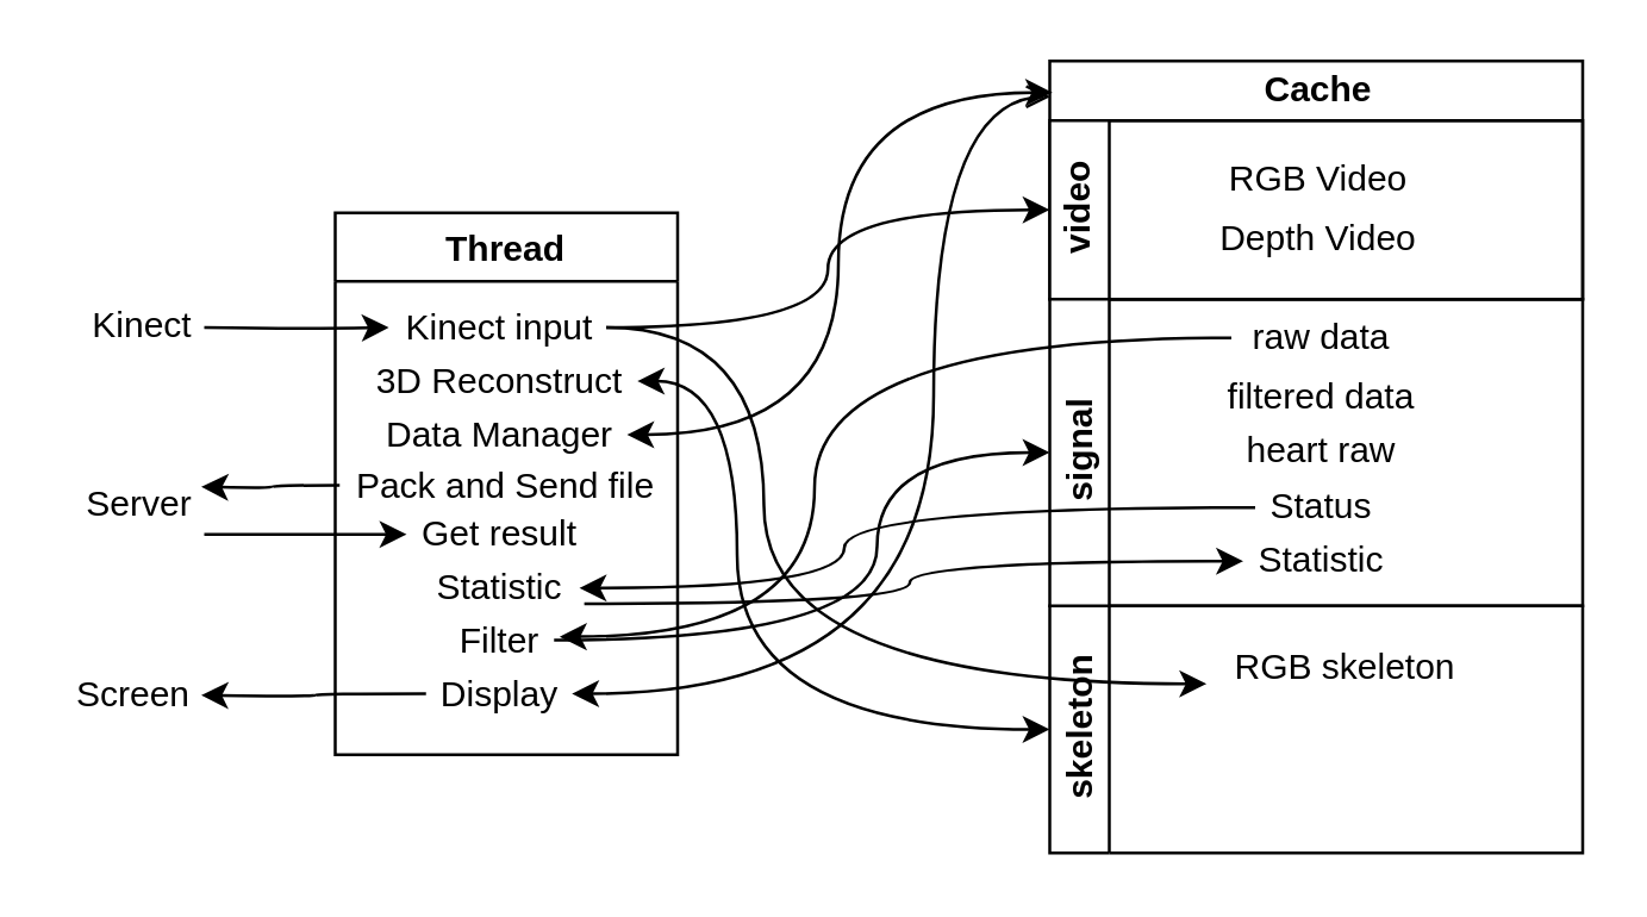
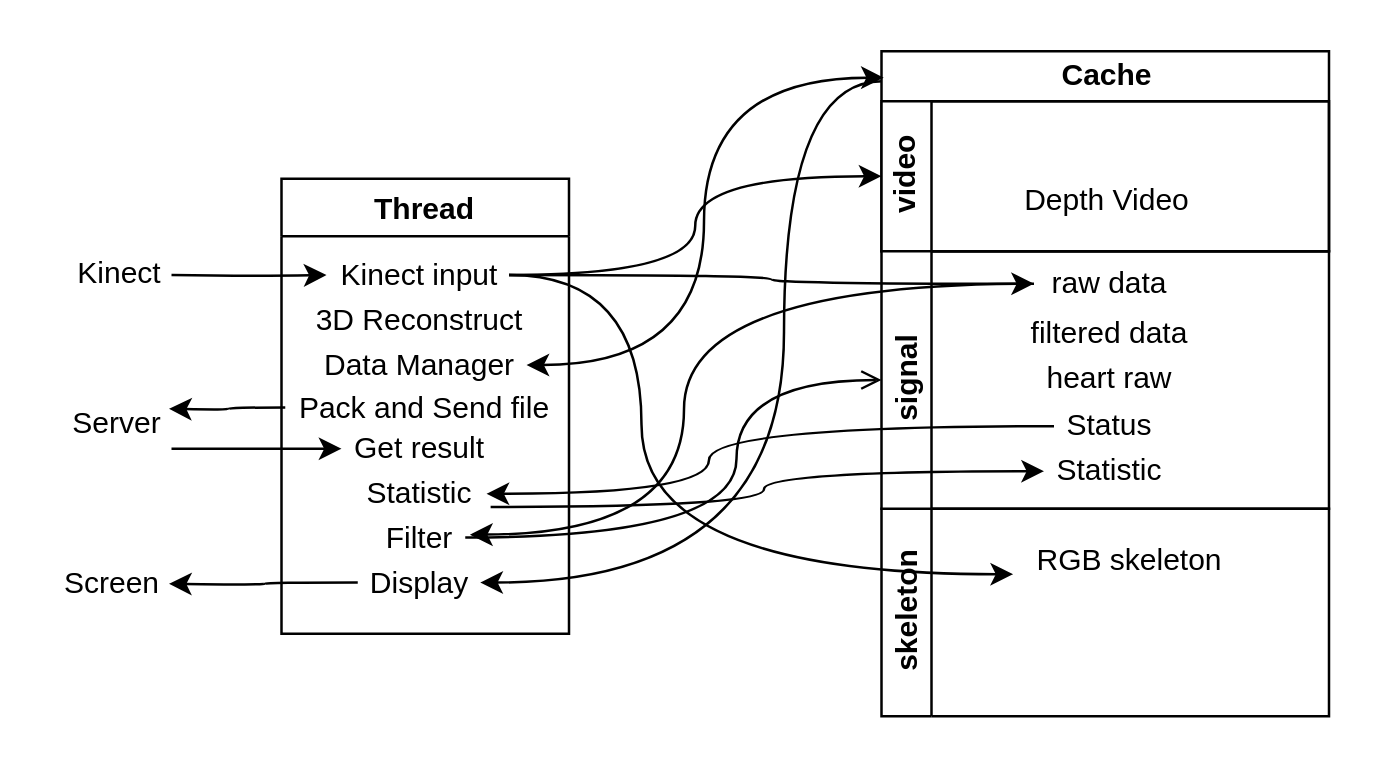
  <mxCell id="0" />
  <mxCell id="1" parent="0" />
  <mxCell id="2" value="Thread" style="swimlane;" vertex="1" parent="1"><mxGeometry x="112" y="71" width="115" height="182" as="geometry"><mxRectangle x="320" y="430" width="70" height="23" as="alternateBounds" /></mxGeometry></mxCell>
  <mxCell id="3" value="Kinect input" style="text;html=1;align=center;verticalAlign=middle;resizable=0;points=[];autosize=1;" vertex="1" parent="2"><mxGeometry x="18" y="29.5" width="73" height="18" as="geometry" /></mxCell>
  <mxCell id="4" value="3D Reconstruct" style="text;html=1;align=center;verticalAlign=middle;resizable=0;points=[];autosize=1;" vertex="1" parent="2"><mxGeometry x="8.5" y="47.5" width="93" height="18" as="geometry" /></mxCell>
  <mxCell id="5" value="Data Manager" style="text;html=1;align=center;verticalAlign=middle;resizable=0;points=[];autosize=1;" vertex="1" parent="2"><mxGeometry x="12" y="65.5" width="86" height="18" as="geometry" /></mxCell>
  <mxCell id="6" value="Pack and Send file" style="text;html=1;align=center;verticalAlign=middle;resizable=0;points=[];autosize=1;" vertex="1" parent="2"><mxGeometry x="1.5" y="82.5" width="110" height="18" as="geometry" /></mxCell>
  <mxCell id="7" value="Get result" style="text;html=1;align=center;verticalAlign=middle;resizable=0;points=[];autosize=1;" vertex="1" parent="2"><mxGeometry x="24" y="99" width="62" height="18" as="geometry" /></mxCell>
  <mxCell id="8" value="Statistic" style="text;html=1;align=center;verticalAlign=middle;resizable=0;points=[];autosize=1;" vertex="1" parent="2"><mxGeometry x="29" y="116.5" width="52" height="18" as="geometry" /></mxCell>
  <mxCell id="9" value="Filter" style="text;html=1;align=center;verticalAlign=middle;resizable=0;points=[];autosize=1;" vertex="1" parent="2"><mxGeometry x="36.5" y="134.5" width="37" height="18" as="geometry" /></mxCell>
  <mxCell id="10" value="Display" style="text;html=1;align=center;verticalAlign=middle;resizable=0;points=[];autosize=1;" vertex="1" parent="2"><mxGeometry x="30.5" y="152.5" width="49" height="18" as="geometry" /></mxCell>
  <mxCell id="11" value="Cache" style="swimlane;html=1;childLayout=stackLayout;resizeParent=1;resizeParentMax=0;horizontal=1;startSize=20;horizontalStack=0;" vertex="1" parent="1"><mxGeometry x="352" y="20" width="179" height="80" as="geometry" /></mxCell>
  <mxCell id="12" value="video" style="swimlane;html=1;startSize=20;horizontal=0;" vertex="1" parent="11"><mxGeometry y="20" width="179" height="60" as="geometry"><mxRectangle y="20" width="480" height="40" as="alternateBounds" /></mxGeometry></mxCell>
- <mxCell id="13" value="RGB Video" style="text;html=1;align=center;verticalAlign=middle;resizable=0;points=[];autosize=1;" vertex="1" parent="12"><mxGeometry x="50" y="10" width="80" height="20" as="geometry" /></mxCell>
  <mxCell id="14" value="Depth Video" style="text;html=1;align=center;verticalAlign=middle;resizable=0;points=[];autosize=1;" vertex="1" parent="12"><mxGeometry x="50" y="30" width="80" height="20" as="geometry" /></mxCell>
  <mxCell id="15" value="skeleton" style="swimlane;html=1;startSize=20;horizontal=0;" vertex="1" parent="1"><mxGeometry x="352" y="203" width="179" height="83" as="geometry" /></mxCell>
  <mxCell id="16" value="RGB skeleton" style="text;html=1;align=center;verticalAlign=middle;resizable=0;points=[];autosize=1;" vertex="1" parent="15"><mxGeometry x="54" y="11" width="90" height="20" as="geometry" /></mxCell>
  <mxCell id="17" value="signal" style="swimlane;html=1;startSize=20;horizontal=0;" vertex="1" parent="1"><mxGeometry x="352" y="100" width="179" height="103" as="geometry" /></mxCell>
  <mxCell id="18" value="raw data" style="text;html=1;align=center;verticalAlign=middle;resizable=0;points=[];autosize=1;" vertex="1" parent="17"><mxGeometry x="61" y="3" width="60" height="20" as="geometry" /></mxCell>
  <mxCell id="19" value="filtered data" style="text;html=1;align=center;verticalAlign=middle;resizable=0;points=[];autosize=1;" vertex="1" parent="17"><mxGeometry x="51" y="23" width="80" height="20" as="geometry" /></mxCell>
  <mxCell id="20" value="heart raw&lt;br&gt;" style="text;html=1;align=center;verticalAlign=middle;resizable=0;points=[];autosize=1;" vertex="1" parent="17"><mxGeometry x="56" y="41" width="70" height="20" as="geometry" /></mxCell>
  <mxCell id="21" value="Status" style="text;html=1;align=center;verticalAlign=middle;resizable=0;points=[];autosize=1;" vertex="1" parent="17"><mxGeometry x="69" y="61" width="44" height="18" as="geometry" /></mxCell>
  <mxCell id="22" value="Statistic" style="text;html=1;align=center;verticalAlign=middle;resizable=0;points=[];autosize=1;" vertex="1" parent="17"><mxGeometry x="65" y="79" width="52" height="18" as="geometry" /></mxCell>
  <mxCell id="23" style="edgeStyle=orthogonalEdgeStyle;rounded=0;orthogonalLoop=1;jettySize=auto;html=1;curved=1;" edge="1" parent="1" target="3"><mxGeometry relative="1" as="geometry"><mxPoint x="68" y="109.5" as="sourcePoint" /></mxGeometry></mxCell>
  <mxCell id="24" style="edgeStyle=orthogonalEdgeStyle;curved=1;rounded=0;orthogonalLoop=1;jettySize=auto;html=1;entryX=0;entryY=0.5;entryDx=0;entryDy=0;" edge="1" parent="1" source="3" target="12"><mxGeometry relative="1" as="geometry" /></mxCell>
  <mxCell id="25" style="edgeStyle=orthogonalEdgeStyle;curved=1;rounded=0;orthogonalLoop=1;jettySize=auto;html=1;entryX=-0.015;entryY=0.76;entryDx=0;entryDy=0;entryPerimeter=0;" edge="1" parent="1" source="3" target="16"><mxGeometry relative="1" as="geometry"><Array as="points"><mxPoint x="256" y="109" /><mxPoint x="256" y="229" /></Array></mxGeometry></mxCell>
- <mxCell id="26" style="edgeStyle=orthogonalEdgeStyle;curved=1;rounded=0;orthogonalLoop=1;jettySize=auto;html=1;entryX=0;entryY=0.5;entryDx=0;entryDy=0;startArrow=classic;startFill=1;" edge="1" parent="1" source="4" target="15"><mxGeometry relative="1" as="geometry"><Array as="points"><mxPoint x="247" y="127" /><mxPoint x="247" y="245" /></Array></mxGeometry></mxCell>
  <mxCell id="27" style="edgeStyle=orthogonalEdgeStyle;curved=1;rounded=0;orthogonalLoop=1;jettySize=auto;html=1;entryX=0.005;entryY=0.132;entryDx=0;entryDy=0;entryPerimeter=0;startArrow=classic;startFill=1;" edge="1" parent="1" source="5" target="11"><mxGeometry relative="1" as="geometry" /></mxCell>
  <mxCell id="28" style="edgeStyle=orthogonalEdgeStyle;curved=1;rounded=0;orthogonalLoop=1;jettySize=auto;html=1;startArrow=none;startFill=0;" edge="1" parent="1" source="6"><mxGeometry relative="1" as="geometry"><mxPoint x="67" y="163" as="targetPoint" /></mxGeometry></mxCell>
+ <mxCell id="29" style="edgeStyle=orthogonalEdgeStyle;curved=1;rounded=0;orthogonalLoop=1;jettySize=auto;html=1;startArrow=none;startFill=0;" edge="1" parent="1" source="3" target="18"><mxGeometry relative="1" as="geometry" /></mxCell>
  <mxCell id="30" style="edgeStyle=orthogonalEdgeStyle;curved=1;rounded=0;orthogonalLoop=1;jettySize=auto;html=1;startArrow=classic;startFill=1;endArrow=none;endFill=0;" edge="1" parent="1" source="7"><mxGeometry relative="1" as="geometry"><mxPoint x="68" y="179" as="targetPoint" /></mxGeometry></mxCell>
  <mxCell id="31" style="edgeStyle=orthogonalEdgeStyle;curved=1;rounded=0;orthogonalLoop=1;jettySize=auto;html=1;startArrow=none;startFill=0;endArrow=classic;endFill=1;" edge="1" parent="1" source="21"><mxGeometry relative="1" as="geometry"><mxPoint x="194" y="197" as="targetPoint" /><Array as="points"><mxPoint x="283" y="170" /><mxPoint x="283" y="197" /></Array></mxGeometry></mxCell>
  <mxCell id="32" style="edgeStyle=orthogonalEdgeStyle;curved=1;rounded=0;orthogonalLoop=1;jettySize=auto;html=1;startArrow=none;startFill=0;endArrow=classic;endFill=1;exitX=1.051;exitY=0.823;exitDx=0;exitDy=0;exitPerimeter=0;" edge="1" parent="1" source="8" target="22"><mxGeometry relative="1" as="geometry" /></mxCell>
  <mxCell id="33" style="edgeStyle=orthogonalEdgeStyle;curved=1;rounded=0;orthogonalLoop=1;jettySize=auto;html=1;entryX=1.051;entryY=0.436;entryDx=0;entryDy=0;entryPerimeter=0;startArrow=none;startFill=0;endArrow=classic;endFill=1;" edge="1" parent="1" source="18" target="9"><mxGeometry relative="1" as="geometry"><Array as="points"><mxPoint x="273" y="113" /><mxPoint x="273" y="213" /></Array></mxGeometry></mxCell>
- <mxCell id="34" style="edgeStyle=orthogonalEdgeStyle;curved=1;rounded=0;orthogonalLoop=1;jettySize=auto;html=1;entryX=0;entryY=0.5;entryDx=0;entryDy=0;startArrow=none;startFill=0;endArrow=classic;endFill=1;" edge="1" parent="1" source="9" target="17"><mxGeometry relative="1" as="geometry"><Array as="points"><mxPoint x="294" y="215" /><mxPoint x="294" y="151" /></Array></mxGeometry></mxCell>
- <mxCell id="35" style="edgeStyle=orthogonalEdgeStyle;curved=1;rounded=0;orthogonalLoop=1;jettySize=auto;html=1;entryX=0.001;entryY=0.15;entryDx=0;entryDy=0;entryPerimeter=0;startArrow=classic;startFill=1;endArrow=open;endFill=0;" edge="1" parent="1" source="10" target="11"><mxGeometry relative="1" as="geometry"><Array as="points"><mxPoint x="313" y="233" /><mxPoint x="313" y="32" /></Array></mxGeometry></mxCell>
+ <mxCell id="34" style="edgeStyle=orthogonalEdgeStyle;curved=1;rounded=0;orthogonalLoop=1;jettySize=auto;html=1;entryX=0;entryY=0.5;entryDx=0;entryDy=0;startArrow=none;startFill=0;endArrow=open;endFill=1;" edge="1" parent="1" source="9" target="17"><mxGeometry relative="1" as="geometry"><Array as="points"><mxPoint x="294" y="215" /><mxPoint x="294" y="151" /></Array></mxGeometry></mxCell>
+ <mxCell id="35" style="edgeStyle=orthogonalEdgeStyle;curved=1;rounded=0;orthogonalLoop=1;jettySize=auto;html=1;entryX=0.001;entryY=0.15;entryDx=0;entryDy=0;entryPerimeter=0;startArrow=classic;startFill=1;endArrow=none;endFill=0;" edge="1" parent="1" source="10" target="11"><mxGeometry relative="1" as="geometry"><Array as="points"><mxPoint x="313" y="233" /><mxPoint x="313" y="32" /></Array></mxGeometry></mxCell>
  <mxCell id="36" style="edgeStyle=orthogonalEdgeStyle;curved=1;rounded=0;orthogonalLoop=1;jettySize=auto;html=1;startArrow=none;startFill=0;endArrow=classic;endFill=1;" edge="1" parent="1" source="10"><mxGeometry relative="1" as="geometry"><mxPoint x="67" y="233" as="targetPoint" /></mxGeometry></mxCell>
  <mxCell id="37" value="Kinect" style="text;html=1;align=center;verticalAlign=middle;resizable=0;points=[];autosize=1;" vertex="1" parent="1"><mxGeometry x="25" y="100" width="43" height="18" as="geometry" /></mxCell>
  <mxCell id="38" value="Server" style="text;html=1;align=center;verticalAlign=middle;resizable=0;points=[];autosize=1;" vertex="1" parent="1"><mxGeometry x="23" y="160" width="45" height="18" as="geometry" /></mxCell>
  <mxCell id="39" value="Screen" style="text;html=1;align=center;verticalAlign=middle;resizable=0;points=[];autosize=1;" vertex="1" parent="1"><mxGeometry x="20" y="224" width="48" height="18" as="geometry" /></mxCell>
